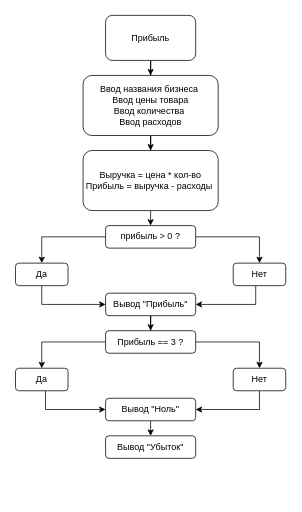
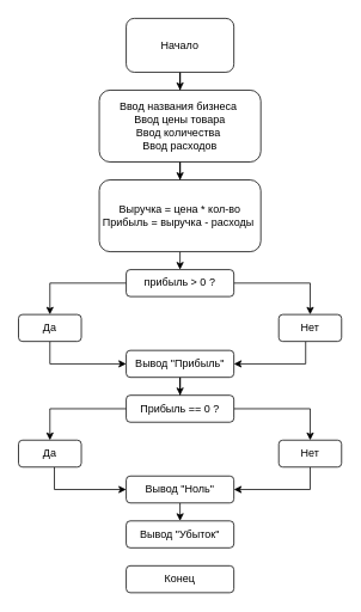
  <mxCell id="0" />
  <mxCell id="1" parent="0" />
  <mxCell id="2" style="edgeStyle=orthogonalEdgeStyle;rounded=0;orthogonalLoop=1;jettySize=auto;html=1;" edge="1" parent="1" source="3" target="5"><mxGeometry relative="1" as="geometry" /></mxCell>
- <mxCell id="3" value="Прибыль" style="rounded=1;whiteSpace=wrap;html=1;" vertex="1" parent="1"><mxGeometry x="140" y="20" width="120" height="60" as="geometry" /></mxCell>
+ <mxCell id="3" value="Начало" style="rounded=1;whiteSpace=wrap;html=1;" vertex="1" parent="1"><mxGeometry x="140" y="20" width="120" height="60" as="geometry" /></mxCell>
  <mxCell id="4" style="edgeStyle=orthogonalEdgeStyle;rounded=0;orthogonalLoop=1;jettySize=auto;html=1;" edge="1" parent="1" source="5" target="7"><mxGeometry relative="1" as="geometry" /></mxCell>
  <mxCell id="5" value="Ввод названия бизнеса&amp;nbsp;&lt;br&gt;Ввод цены товара&lt;br&gt;Ввод количества&amp;nbsp;&lt;div&gt;Ввод расходов&lt;/div&gt;" style="rounded=1;whiteSpace=wrap;html=1;" vertex="1" parent="1"><mxGeometry x="110" y="100" width="180" height="80" as="geometry" /></mxCell>
  <mxCell id="6" style="edgeStyle=orthogonalEdgeStyle;rounded=0;orthogonalLoop=1;jettySize=auto;html=1;" edge="1" parent="1" source="7"><mxGeometry relative="1" as="geometry"><mxPoint x="200" y="300" as="targetPoint" /></mxGeometry></mxCell>
  <mxCell id="7" value="Выручка = цена * кол-во&lt;div&gt;Прибыль = выручка - расходы&amp;nbsp;&lt;/div&gt;" style="rounded=1;whiteSpace=wrap;html=1;" vertex="1" parent="1"><mxGeometry x="110" y="200" width="180" height="80" as="geometry" /></mxCell>
  <mxCell id="8" style="edgeStyle=orthogonalEdgeStyle;rounded=0;orthogonalLoop=1;jettySize=auto;html=1;entryX=0.5;entryY=0;entryDx=0;entryDy=0;" edge="1" parent="1" source="10" target="12"><mxGeometry relative="1" as="geometry" /></mxCell>
  <mxCell id="9" style="edgeStyle=orthogonalEdgeStyle;rounded=0;orthogonalLoop=1;jettySize=auto;html=1;entryX=0.5;entryY=0;entryDx=0;entryDy=0;" edge="1" parent="1" source="10" target="14"><mxGeometry relative="1" as="geometry" /></mxCell>
  <mxCell id="10" value="прибыль &amp;gt; 0 ?" style="rounded=1;whiteSpace=wrap;html=1;" vertex="1" parent="1"><mxGeometry x="140" y="300" width="120" height="30" as="geometry" /></mxCell>
  <mxCell id="11" style="edgeStyle=orthogonalEdgeStyle;rounded=0;orthogonalLoop=1;jettySize=auto;html=1;entryX=0;entryY=0.5;entryDx=0;entryDy=0;" edge="1" parent="1" source="12" target="16"><mxGeometry relative="1" as="geometry"><Array as="points"><mxPoint x="55" y="405" /></Array></mxGeometry></mxCell>
  <mxCell id="12" value="Да" style="rounded=1;whiteSpace=wrap;html=1;" vertex="1" parent="1"><mxGeometry x="20" y="350" width="70" height="30" as="geometry" /></mxCell>
  <mxCell id="13" style="edgeStyle=orthogonalEdgeStyle;rounded=0;orthogonalLoop=1;jettySize=auto;html=1;entryX=1;entryY=0.5;entryDx=0;entryDy=0;" edge="1" parent="1" source="14" target="16"><mxGeometry relative="1" as="geometry"><Array as="points"><mxPoint x="340" y="405" /></Array></mxGeometry></mxCell>
  <mxCell id="14" value="Нет" style="rounded=1;whiteSpace=wrap;html=1;" vertex="1" parent="1"><mxGeometry x="310" y="350" width="70" height="30" as="geometry" /></mxCell>
  <mxCell id="15" style="edgeStyle=orthogonalEdgeStyle;rounded=0;orthogonalLoop=1;jettySize=auto;html=1;entryX=0.5;entryY=0;entryDx=0;entryDy=0;" edge="1" parent="1" source="16" target="19"><mxGeometry relative="1" as="geometry" /></mxCell>
  <mxCell id="16" value="Вывод &quot;Прибыль&quot;" style="rounded=1;whiteSpace=wrap;html=1;" vertex="1" parent="1"><mxGeometry x="140" y="390" width="120" height="30" as="geometry" /></mxCell>
  <mxCell id="17" style="edgeStyle=orthogonalEdgeStyle;rounded=0;orthogonalLoop=1;jettySize=auto;html=1;entryX=0.5;entryY=0;entryDx=0;entryDy=0;" edge="1" parent="1" source="19" target="21"><mxGeometry relative="1" as="geometry"><mxPoint x="90" y="455" as="targetPoint" /></mxGeometry></mxCell>
  <mxCell id="18" style="edgeStyle=orthogonalEdgeStyle;rounded=0;orthogonalLoop=1;jettySize=auto;html=1;entryX=0.5;entryY=0;entryDx=0;entryDy=0;" edge="1" parent="1" source="19" target="23"><mxGeometry relative="1" as="geometry" /></mxCell>
- <mxCell id="19" value="Прибыль == 3 ?" style="rounded=1;whiteSpace=wrap;html=1;" vertex="1" parent="1"><mxGeometry x="140" y="440" width="120" height="30" as="geometry" /></mxCell>
+ <mxCell id="19" value="Прибыль == 0 ?" style="rounded=1;whiteSpace=wrap;html=1;" vertex="1" parent="1"><mxGeometry x="140" y="440" width="120" height="30" as="geometry" /></mxCell>
  <mxCell id="20" style="edgeStyle=orthogonalEdgeStyle;rounded=0;orthogonalLoop=1;jettySize=auto;html=1;entryX=0;entryY=0.5;entryDx=0;entryDy=0;" edge="1" parent="1" source="21" target="25"><mxGeometry relative="1" as="geometry"><Array as="points"><mxPoint x="60" y="545" /></Array></mxGeometry></mxCell>
  <mxCell id="21" value="Да" style="rounded=1;whiteSpace=wrap;html=1;" vertex="1" parent="1"><mxGeometry x="20" y="490" width="70" height="30" as="geometry" /></mxCell>
  <mxCell id="22" style="edgeStyle=orthogonalEdgeStyle;rounded=0;orthogonalLoop=1;jettySize=auto;html=1;exitX=0.5;exitY=1;exitDx=0;exitDy=0;entryX=1;entryY=0.5;entryDx=0;entryDy=0;" edge="1" parent="1" source="23" target="25"><mxGeometry relative="1" as="geometry" /></mxCell>
  <mxCell id="23" value="Нет" style="rounded=1;whiteSpace=wrap;html=1;" vertex="1" parent="1"><mxGeometry x="310" y="490" width="70" height="30" as="geometry" /></mxCell>
  <mxCell id="24" style="edgeStyle=orthogonalEdgeStyle;rounded=0;orthogonalLoop=1;jettySize=auto;html=1;exitX=0.5;exitY=1;exitDx=0;exitDy=0;entryX=0.5;entryY=0;entryDx=0;entryDy=0;" edge="1" parent="1" source="25" target="26"><mxGeometry relative="1" as="geometry" /></mxCell>
  <mxCell id="25" value="Вывод &quot;Ноль&quot;" style="rounded=1;whiteSpace=wrap;html=1;" vertex="1" parent="1"><mxGeometry x="140" y="530" width="120" height="30" as="geometry" /></mxCell>
  <mxCell id="26" value="Вывод &quot;Убыток&quot;" style="rounded=1;whiteSpace=wrap;html=1;" vertex="1" parent="1"><mxGeometry x="140" y="580" width="120" height="30" as="geometry" /></mxCell>
+ <mxCell id="27" value="Конец" style="rounded=1;whiteSpace=wrap;html=1;" vertex="1" parent="1"><mxGeometry x="140" y="630" width="120" height="30" as="geometry" /></mxCell>
